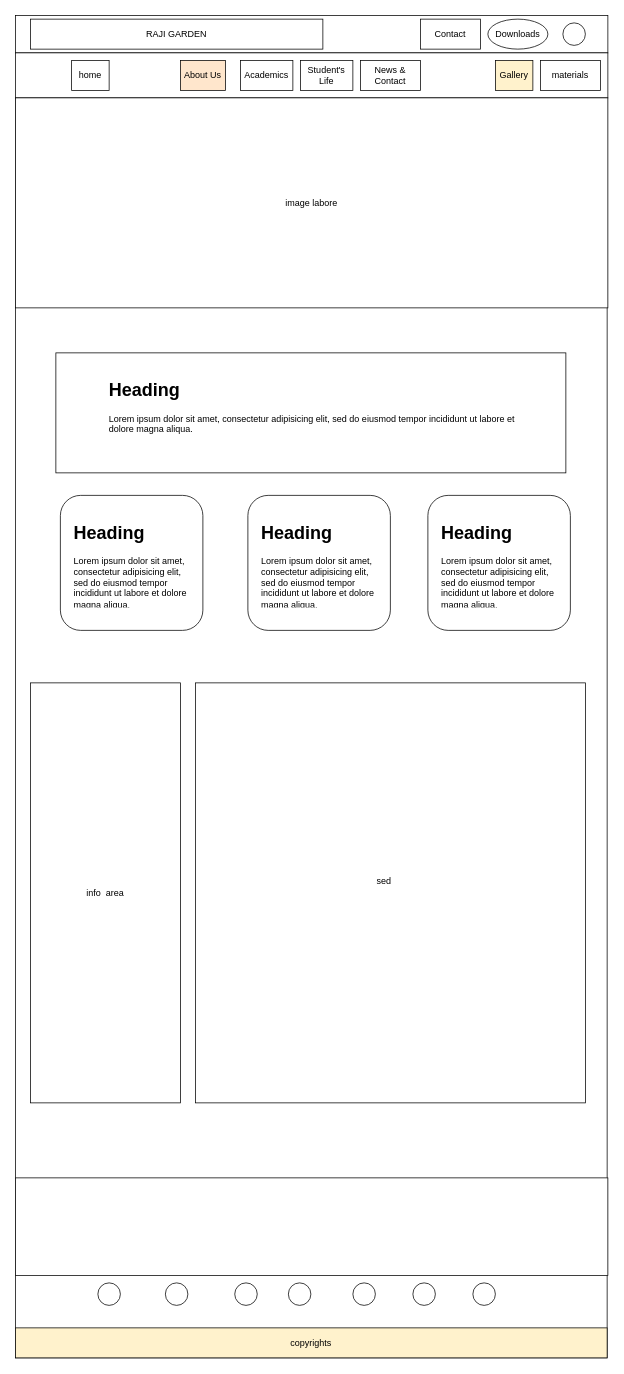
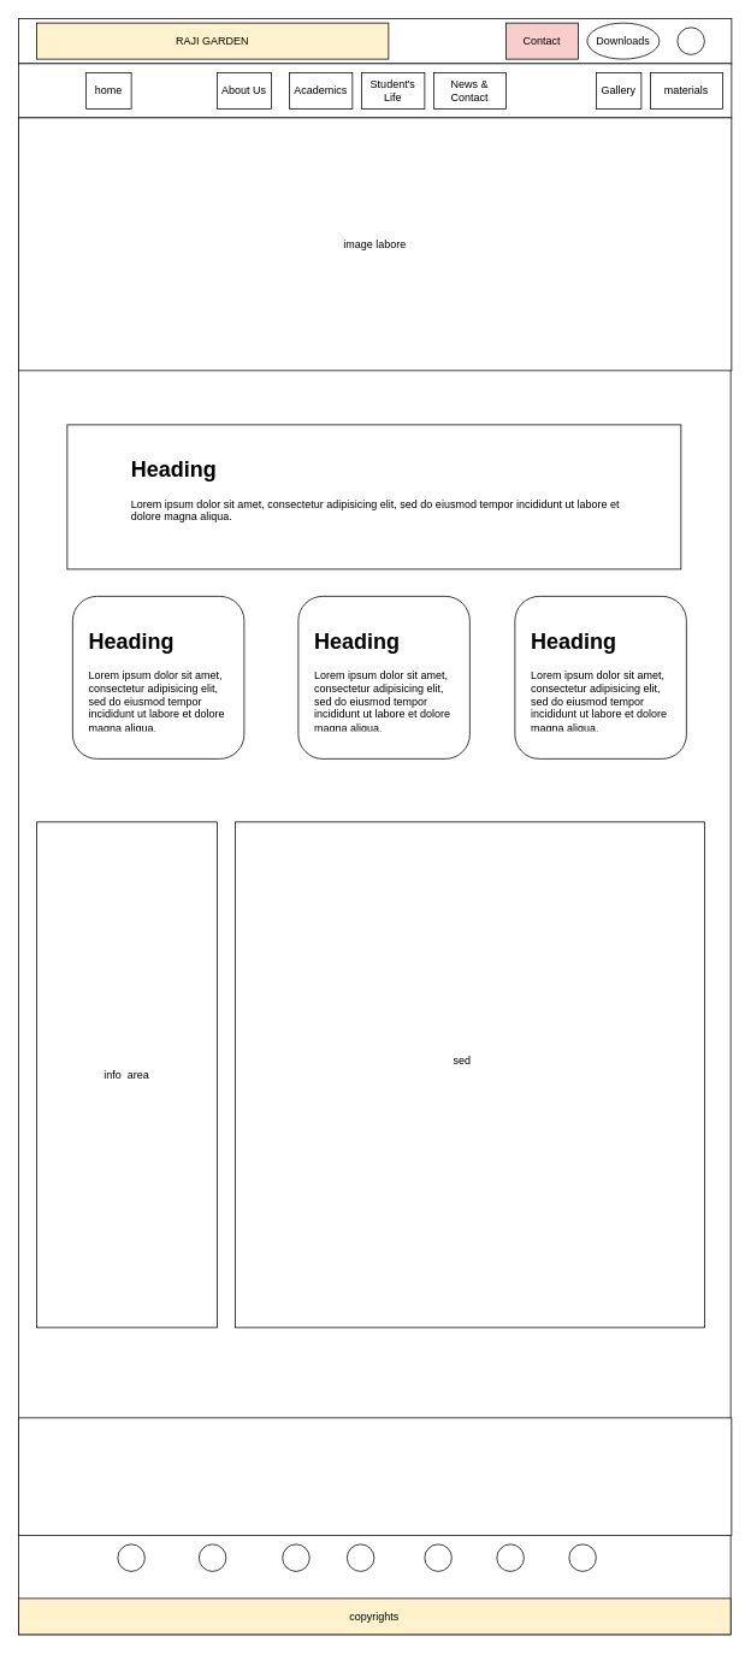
  <mxCell id="0" />
  <mxCell id="1" parent="0" />
  <mxCell id="2" value="" style="rounded=0;whiteSpace=wrap;html=1;" parent="1" vertex="1"><mxGeometry x="20" y="20" width="790" height="50" as="geometry" /></mxCell>
  <mxCell id="3" value="" style="rounded=0;whiteSpace=wrap;html=1;" parent="1" vertex="1"><mxGeometry x="20" y="130" width="789" height="1680" as="geometry" /></mxCell>
  <mxCell id="4" value="" style="rounded=0;whiteSpace=wrap;html=1;" parent="1" vertex="1"><mxGeometry x="20" y="70" width="790" height="60" as="geometry" /></mxCell>
- <mxCell id="5" value="Gallery" style="rounded=0;whiteSpace=wrap;html=1;fillColor=#fff2cc;" parent="1" vertex="1"><mxGeometry x="660" y="80" width="50" height="40" as="geometry" /></mxCell>
+ <mxCell id="5" value="Gallery" style="rounded=0;whiteSpace=wrap;html=1;" parent="1" vertex="1"><mxGeometry x="660" y="80" width="50" height="40" as="geometry" /></mxCell>
  <mxCell id="6" value="News &amp; Contact" style="rounded=0;whiteSpace=wrap;html=1;" parent="1" vertex="1"><mxGeometry x="480" y="80" width="80" height="40" as="geometry" /></mxCell>
- <mxCell id="7" value="RAJI GARDEN" style="rounded=0;whiteSpace=wrap;html=1;" parent="1" vertex="1"><mxGeometry x="40" y="25" width="390" height="40" as="geometry" /></mxCell>
- <mxCell id="8" value="About Us" style="rounded=0;whiteSpace=wrap;html=1;fillColor=#ffe6cc;" parent="1" vertex="1"><mxGeometry x="240" y="80" width="60" height="40" as="geometry" /></mxCell>
+ <mxCell id="7" value="RAJI GARDEN" style="rounded=0;whiteSpace=wrap;html=1;fillColor=#fff2cc;" parent="1" vertex="1"><mxGeometry x="40" y="25" width="390" height="40" as="geometry" /></mxCell>
+ <mxCell id="8" value="About Us" style="rounded=0;whiteSpace=wrap;html=1;" parent="1" vertex="1"><mxGeometry x="240" y="80" width="60" height="40" as="geometry" /></mxCell>
  <mxCell id="9" value="Academics" style="rounded=0;whiteSpace=wrap;html=1;" parent="1" vertex="1"><mxGeometry x="320" y="80" width="70" height="40" as="geometry" /></mxCell>
  <mxCell id="10" value="&lt;span style=&quot;&quot;&gt;Student's Life&lt;/span&gt;" style="rounded=0;whiteSpace=wrap;html=1;" parent="1" vertex="1"><mxGeometry x="400" y="80" width="70" height="40" as="geometry" /></mxCell>
  <mxCell id="11" value="Downloads" style="ellipse;whiteSpace=wrap;html=1;" parent="1" vertex="1"><mxGeometry x="650" y="25" width="80" height="40" as="geometry" /></mxCell>
- <mxCell id="12" value="Contact" style="rounded=0;whiteSpace=wrap;html=1;" parent="1" vertex="1"><mxGeometry x="560" y="25" width="80" height="40" as="geometry" /></mxCell>
+ <mxCell id="12" value="Contact" style="rounded=0;whiteSpace=wrap;html=1;fillColor=#f8cecc;" parent="1" vertex="1"><mxGeometry x="560" y="25" width="80" height="40" as="geometry" /></mxCell>
  <mxCell id="13" value="home" style="rounded=0;whiteSpace=wrap;html=1;" parent="1" vertex="1"><mxGeometry x="95" y="80" width="50" height="40" as="geometry" /></mxCell>
  <mxCell id="14" value="materials" style="rounded=0;whiteSpace=wrap;html=1;" parent="1" vertex="1"><mxGeometry x="720" y="80" width="80" height="40" as="geometry" /></mxCell>
  <mxCell id="15" value="image labore" style="rounded=0;whiteSpace=wrap;html=1;" parent="1" vertex="1"><mxGeometry x="20" y="130" width="790" height="280" as="geometry" /></mxCell>
  <mxCell id="16" value="" style="ellipse;whiteSpace=wrap;html=1;aspect=fixed;" parent="1" vertex="1"><mxGeometry x="750" y="30" width="30" height="30" as="geometry" /></mxCell>
  <mxCell id="17" value="" style="rounded=1;whiteSpace=wrap;html=1;" parent="1" vertex="1"><mxGeometry x="570" y="660" width="190" height="180" as="geometry" /></mxCell>
  <mxCell id="18" value="&lt;h1&gt;Heading&lt;/h1&gt;&lt;p&gt;Lorem ipsum dolor sit amet, consectetur adipisicing elit, sed do eiusmod tempor incididunt ut labore et dolore magna aliqua.&lt;/p&gt;" style="text;html=1;strokeColor=none;fillColor=none;spacing=5;spacingTop=-20;whiteSpace=wrap;overflow=hidden;rounded=0;" parent="1" vertex="1"><mxGeometry x="582.5" y="690" width="165" height="120" as="geometry" /></mxCell>
  <mxCell id="19" value="" style="rounded=1;whiteSpace=wrap;html=1;" parent="1" vertex="1"><mxGeometry x="80" y="660" width="190" height="180" as="geometry" /></mxCell>
  <mxCell id="20" value="&lt;h1&gt;Heading&lt;/h1&gt;&lt;p&gt;Lorem ipsum dolor sit amet, consectetur adipisicing elit, sed do eiusmod tempor incididunt ut labore et dolore magna aliqua.&lt;/p&gt;" style="text;html=1;strokeColor=none;fillColor=none;spacing=5;spacingTop=-20;whiteSpace=wrap;overflow=hidden;rounded=0;" parent="1" vertex="1"><mxGeometry x="92.5" y="690" width="165" height="120" as="geometry" /></mxCell>
  <mxCell id="21" value="" style="rounded=1;whiteSpace=wrap;html=1;" parent="1" vertex="1"><mxGeometry x="330" y="660" width="190" height="180" as="geometry" /></mxCell>
  <mxCell id="22" value="&lt;h1&gt;Heading&lt;/h1&gt;&lt;p&gt;Lorem ipsum dolor sit amet, consectetur adipisicing elit, sed do eiusmod tempor incididunt ut labore et dolore magna aliqua.&lt;/p&gt;" style="text;html=1;strokeColor=none;fillColor=none;spacing=5;spacingTop=-20;whiteSpace=wrap;overflow=hidden;rounded=0;" parent="1" vertex="1"><mxGeometry x="342.5" y="690" width="165" height="120" as="geometry" /></mxCell>
  <mxCell id="23" value="info&amp;nbsp; area" style="rounded=0;whiteSpace=wrap;html=1;" parent="1" vertex="1"><mxGeometry x="40" y="910" width="200" height="560" as="geometry" /></mxCell>
  <mxCell id="24" value="" style="rounded=0;whiteSpace=wrap;html=1;" vertex="1" parent="1"><mxGeometry x="74" y="470" width="680" height="160" as="geometry" /></mxCell>
  <mxCell id="25" value="&lt;h1&gt;Heading&lt;/h1&gt;&lt;p&gt;Lorem ipsum dolor sit amet, consectetur adipisicing elit, sed do eiusmod tempor incididunt ut labore et dolore magna aliqua.&lt;/p&gt;" style="text;html=1;strokeColor=none;fillColor=none;spacing=5;spacingTop=-20;whiteSpace=wrap;overflow=hidden;rounded=0;" vertex="1" parent="1"><mxGeometry x="140" y="500" width="550" height="120" as="geometry" /></mxCell>
  <mxCell id="26" value="&lt;span style=&quot;color: rgba(0, 0, 0, 0); font-family: monospace; font-size: 0px; text-align: start;&quot;&gt;%3CmxGraphModel%3E%3Croot%3E%3CmxCell%20id%3D%220%22%2F%3E%3CmxCell%20id%3D%221%22%20parent%3D%220%22%2F%3E%3CmxCell%20id%3D%222%22%20value%3D%22admission%20poster%22%20style%3D%22text%3Bhtml%3D1%3BstrokeColor%3Dnone%3BfillColor%3Dnone%3Balign%3Dcenter%3BverticalAlign%3Dmiddle%3BwhiteSpace%3Dwrap%3Brounded%3D0%3B%22%20vertex%3D%221%22%20parent%3D%221%22%3E%3CmxGeometry%20x%3D%22480%22%20y%3D%221130%22%20width%3D%2260%22%20height%3D%2230%22%20as%3D%22geometry%22%2F%3E%3C%2FmxCell%3E%3C%2Froot%3E%3C%2FmxGraphModel%3E&lt;/span&gt;" style="rounded=0;whiteSpace=wrap;html=1;" vertex="1" parent="1"><mxGeometry x="260" y="910" width="520" height="560" as="geometry" /></mxCell>
  <mxCell id="27" value="&amp;nbsp;sed" style="text;html=1;strokeColor=none;fillColor=none;align=center;verticalAlign=middle;whiteSpace=wrap;rounded=0;" vertex="1" parent="1"><mxGeometry x="480" y="1159" width="60" height="30" as="geometry" /></mxCell>
  <mxCell id="28" value="copyrights" style="rounded=0;whiteSpace=wrap;html=1;fillColor=#fff2cc;" vertex="1" parent="1"><mxGeometry x="20" y="1770" width="789" height="40" as="geometry" /></mxCell>
  <mxCell id="29" value="" style="ellipse;whiteSpace=wrap;html=1;aspect=fixed;" vertex="1" parent="1"><mxGeometry x="130" y="1710" width="30" height="30" as="geometry" /></mxCell>
  <mxCell id="30" value="" style="ellipse;whiteSpace=wrap;html=1;aspect=fixed;" vertex="1" parent="1"><mxGeometry x="630" y="1710" width="30" height="30" as="geometry" /></mxCell>
  <mxCell id="31" value="" style="ellipse;whiteSpace=wrap;html=1;aspect=fixed;" vertex="1" parent="1"><mxGeometry x="220" y="1710" width="30" height="30" as="geometry" /></mxCell>
  <mxCell id="32" value="" style="ellipse;whiteSpace=wrap;html=1;aspect=fixed;" vertex="1" parent="1"><mxGeometry x="550" y="1710" width="30" height="30" as="geometry" /></mxCell>
  <mxCell id="33" value="" style="ellipse;whiteSpace=wrap;html=1;aspect=fixed;" vertex="1" parent="1"><mxGeometry x="470" y="1710" width="30" height="30" as="geometry" /></mxCell>
  <mxCell id="34" value="" style="ellipse;whiteSpace=wrap;html=1;aspect=fixed;" vertex="1" parent="1"><mxGeometry x="384" y="1710" width="30" height="30" as="geometry" /></mxCell>
  <mxCell id="35" value="" style="ellipse;whiteSpace=wrap;html=1;aspect=fixed;" vertex="1" parent="1"><mxGeometry x="312.5" y="1710" width="30" height="30" as="geometry" /></mxCell>
  <mxCell id="36" value="" style="rounded=0;whiteSpace=wrap;html=1;" vertex="1" parent="1"><mxGeometry x="20" y="1570" width="790" height="130" as="geometry" /></mxCell>
